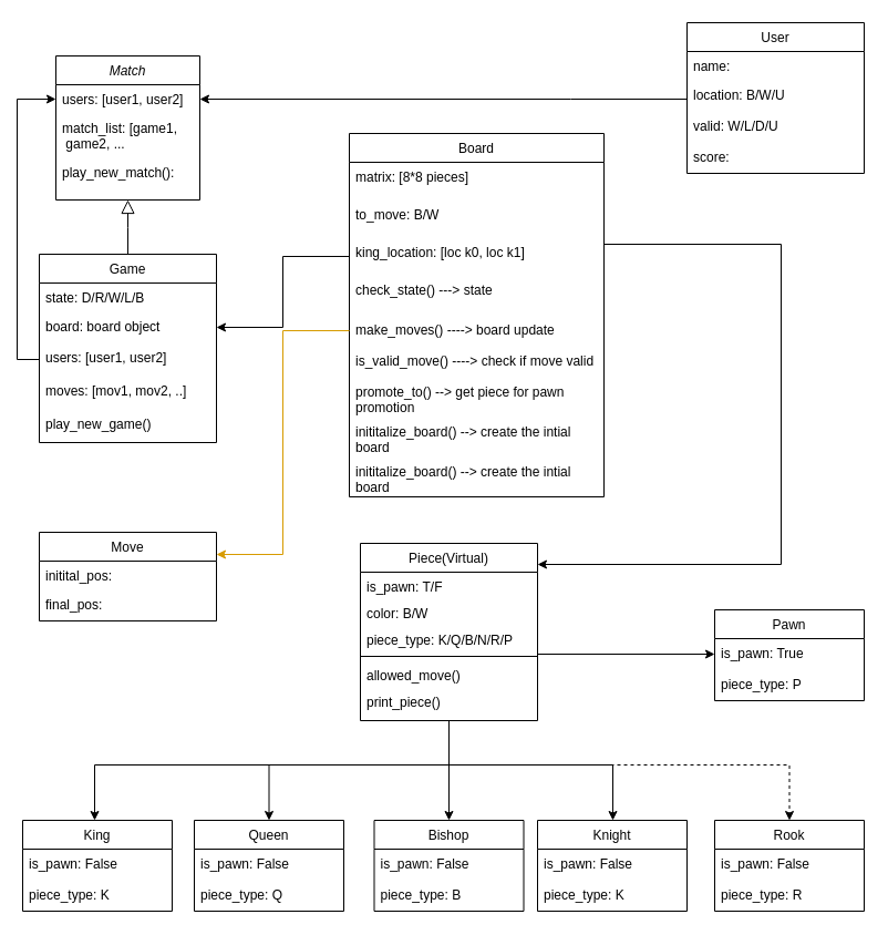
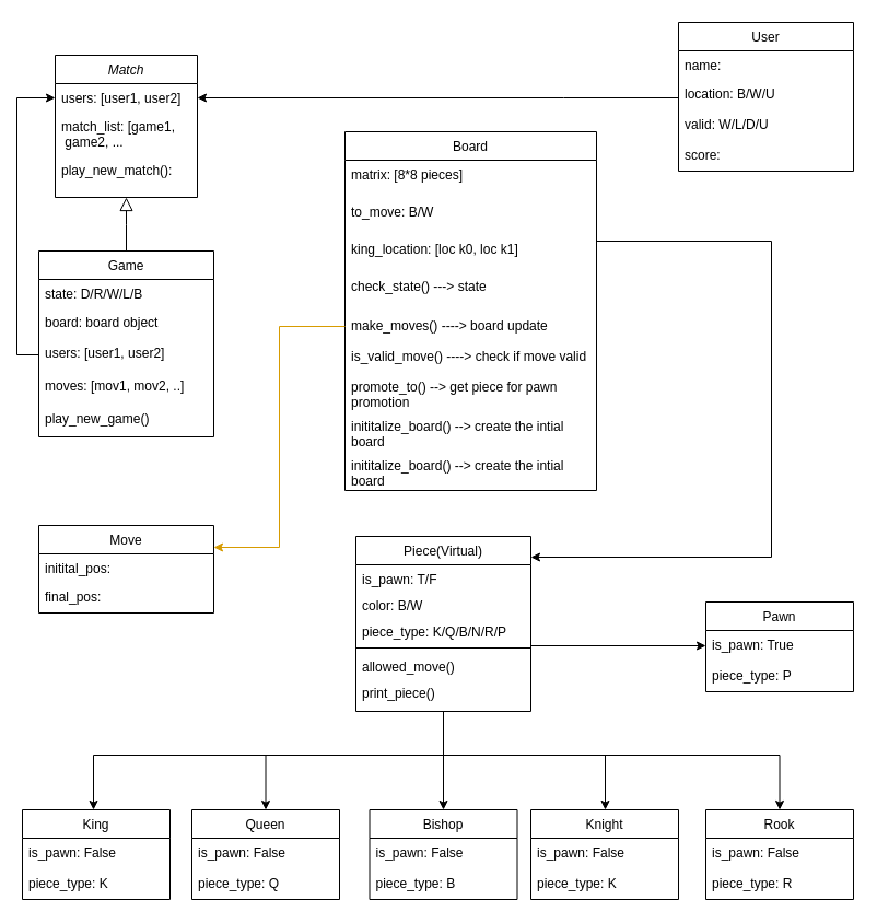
  <mxCell id="0" />
  <mxCell id="1" parent="0" />
  <mxCell id="2" value="Match" style="swimlane;fontStyle=2;align=center;verticalAlign=top;childLayout=stackLayout;horizontal=1;startSize=26;horizontalStack=0;resizeParent=1;resizeLast=0;collapsible=1;marginBottom=0;rounded=0;shadow=0;strokeWidth=1;movable=1;resizable=1;rotatable=1;deletable=1;editable=1;locked=0;connectable=1;" parent="1" vertex="1"><mxGeometry x="50" y="50" width="130" height="130" as="geometry"><mxRectangle x="230" y="140" width="160" height="26" as="alternateBounds" /></mxGeometry></mxCell>
  <mxCell id="3" value="users: [user1, user2]" style="text;align=left;verticalAlign=top;spacingLeft=4;spacingRight=4;overflow=hidden;rotatable=0;points=[[0,0.5],[1,0.5]];portConstraint=eastwest;" parent="2" vertex="1"><mxGeometry y="26" width="130" height="26" as="geometry" /></mxCell>
  <mxCell id="4" value="match_list: [game1,&#10; game2, ..." style="text;align=left;verticalAlign=top;spacingLeft=4;spacingRight=4;overflow=hidden;rotatable=0;points=[[0,0.5],[1,0.5]];portConstraint=eastwest;rounded=0;shadow=0;html=0;" parent="2" vertex="1"><mxGeometry y="52" width="130" height="40" as="geometry" /></mxCell>
  <mxCell id="5" value="play_new_match():" style="text;align=left;verticalAlign=top;spacingLeft=4;spacingRight=4;overflow=hidden;rotatable=0;points=[[0,0.5],[1,0.5]];portConstraint=eastwest;rounded=0;shadow=0;html=0;" parent="2" vertex="1"><mxGeometry y="92" width="130" height="30" as="geometry" /></mxCell>
  <mxCell id="6" value="Game" style="swimlane;fontStyle=0;align=center;verticalAlign=top;childLayout=stackLayout;horizontal=1;startSize=26;horizontalStack=0;resizeParent=1;resizeLast=0;collapsible=1;marginBottom=0;rounded=0;shadow=0;strokeWidth=1;" parent="1" vertex="1"><mxGeometry x="35" y="229" width="160" height="170" as="geometry"><mxRectangle x="130" y="380" width="160" height="26" as="alternateBounds" /></mxGeometry></mxCell>
  <mxCell id="7" value="state: D/R/W/L/B" style="text;align=left;verticalAlign=top;spacingLeft=4;spacingRight=4;overflow=hidden;rotatable=0;points=[[0,0.5],[1,0.5]];portConstraint=eastwest;" parent="6" vertex="1"><mxGeometry y="26" width="160" height="26" as="geometry" /></mxCell>
  <mxCell id="8" value="board: board object" style="text;align=left;verticalAlign=top;spacingLeft=4;spacingRight=4;overflow=hidden;rotatable=0;points=[[0,0.5],[1,0.5]];portConstraint=eastwest;rounded=0;shadow=0;html=0;" parent="6" vertex="1"><mxGeometry y="52" width="160" height="28" as="geometry" /></mxCell>
  <mxCell id="9" value="users: [user1, user2]" style="text;align=left;verticalAlign=top;spacingLeft=4;spacingRight=4;overflow=hidden;rotatable=0;points=[[0,0.5],[1,0.5]];portConstraint=eastwest;rounded=0;shadow=0;html=0;" parent="6" vertex="1"><mxGeometry y="80" width="160" height="30" as="geometry" /></mxCell>
  <mxCell id="10" value="moves: [mov1, mov2, ..]" style="text;align=left;verticalAlign=top;spacingLeft=4;spacingRight=4;overflow=hidden;rotatable=0;points=[[0,0.5],[1,0.5]];portConstraint=eastwest;rounded=0;shadow=0;html=0;" parent="6" vertex="1"><mxGeometry y="110" width="160" height="30" as="geometry" /></mxCell>
  <mxCell id="11" value="play_new_game()" style="text;align=left;verticalAlign=top;spacingLeft=4;spacingRight=4;overflow=hidden;rotatable=0;points=[[0,0.5],[1,0.5]];portConstraint=eastwest;rounded=0;shadow=0;html=0;" parent="6" vertex="1"><mxGeometry y="140" width="160" height="30" as="geometry" /></mxCell>
  <mxCell id="12" value="" style="endArrow=block;endSize=10;endFill=0;shadow=0;strokeWidth=1;rounded=0;curved=0;edgeStyle=elbowEdgeStyle;elbow=vertical;" parent="1" source="6" target="2" edge="1"><mxGeometry width="160" relative="1" as="geometry"><mxPoint x="30" y="333" as="sourcePoint" /><mxPoint x="30" y="333" as="targetPoint" /></mxGeometry></mxCell>
  <mxCell id="13" style="edgeStyle=orthogonalEdgeStyle;rounded=0;orthogonalLoop=1;jettySize=auto;html=1;" parent="1" source="18" edge="1"><mxGeometry relative="1" as="geometry"><mxPoint x="85" y="740" as="targetPoint" /><Array as="points"><mxPoint x="405" y="690" /><mxPoint x="85" y="690" /></Array></mxGeometry></mxCell>
  <mxCell id="14" style="edgeStyle=orthogonalEdgeStyle;rounded=0;orthogonalLoop=1;jettySize=auto;html=1;exitX=0.5;exitY=1;exitDx=0;exitDy=0;entryX=0.5;entryY=0;entryDx=0;entryDy=0;" parent="1" source="18" target="39" edge="1"><mxGeometry relative="1" as="geometry"><Array as="points"><mxPoint x="405" y="690" /><mxPoint x="242" y="690" /></Array></mxGeometry></mxCell>
  <mxCell id="15" style="edgeStyle=orthogonalEdgeStyle;rounded=0;orthogonalLoop=1;jettySize=auto;html=1;entryX=0.5;entryY=0;entryDx=0;entryDy=0;" parent="1" source="18" target="42" edge="1"><mxGeometry relative="1" as="geometry" /></mxCell>
  <mxCell id="16" style="edgeStyle=orthogonalEdgeStyle;rounded=0;orthogonalLoop=1;jettySize=auto;html=1;" parent="1" source="18" target="45" edge="1"><mxGeometry relative="1" as="geometry"><Array as="points"><mxPoint x="405" y="690" /><mxPoint x="553" y="690" /></Array></mxGeometry></mxCell>
- <mxCell id="17" style="edgeStyle=orthogonalEdgeStyle;rounded=0;orthogonalLoop=1;jettySize=auto;html=1;entryX=0.5;entryY=0;entryDx=0;entryDy=0;dashed=1;" parent="1" source="18" target="48" edge="1"><mxGeometry relative="1" as="geometry"><Array as="points"><mxPoint x="405" y="690" /><mxPoint x="712" y="690" /></Array></mxGeometry></mxCell>
+ <mxCell id="17" style="edgeStyle=orthogonalEdgeStyle;rounded=0;orthogonalLoop=1;jettySize=auto;html=1;entryX=0.5;entryY=0;entryDx=0;entryDy=0;" parent="1" source="18" target="48" edge="1"><mxGeometry relative="1" as="geometry"><Array as="points"><mxPoint x="405" y="690" /><mxPoint x="712" y="690" /></Array></mxGeometry></mxCell>
  <mxCell id="18" value="Piece(Virtual)" style="swimlane;fontStyle=0;align=center;verticalAlign=top;childLayout=stackLayout;horizontal=1;startSize=26;horizontalStack=0;resizeParent=1;resizeLast=0;collapsible=1;marginBottom=0;rounded=0;shadow=0;strokeWidth=1;" parent="1" vertex="1"><mxGeometry x="325" y="490" width="160" height="160" as="geometry"><mxRectangle x="340" y="380" width="170" height="26" as="alternateBounds" /></mxGeometry></mxCell>
  <mxCell id="19" value="is_pawn: T/F" style="text;align=left;verticalAlign=top;spacingLeft=4;spacingRight=4;overflow=hidden;rotatable=0;points=[[0,0.5],[1,0.5]];portConstraint=eastwest;" parent="18" vertex="1"><mxGeometry y="26" width="160" height="24" as="geometry" /></mxCell>
  <mxCell id="20" value="color: B/W" style="text;align=left;verticalAlign=top;spacingLeft=4;spacingRight=4;overflow=hidden;rotatable=0;points=[[0,0.5],[1,0.5]];portConstraint=eastwest;" parent="18" vertex="1"><mxGeometry y="50" width="160" height="24" as="geometry" /></mxCell>
  <mxCell id="21" value="piece_type: K/Q/B/N/R/P" style="text;align=left;verticalAlign=top;spacingLeft=4;spacingRight=4;overflow=hidden;rotatable=0;points=[[0,0.5],[1,0.5]];portConstraint=eastwest;" parent="18" vertex="1"><mxGeometry y="74" width="160" height="24" as="geometry" /></mxCell>
  <mxCell id="22" value="" style="line;html=1;strokeWidth=1;align=left;verticalAlign=middle;spacingTop=-1;spacingLeft=3;spacingRight=3;rotatable=0;labelPosition=right;points=[];portConstraint=eastwest;" parent="18" vertex="1"><mxGeometry y="98" width="160" height="8" as="geometry" /></mxCell>
  <mxCell id="23" value="allowed_move()" style="text;align=left;verticalAlign=top;spacingLeft=4;spacingRight=4;overflow=hidden;rotatable=0;points=[[0,0.5],[1,0.5]];portConstraint=eastwest;" parent="18" vertex="1"><mxGeometry y="106" width="160" height="24" as="geometry" /></mxCell>
  <mxCell id="24" value="print_piece()" style="text;align=left;verticalAlign=top;spacingLeft=4;spacingRight=4;overflow=hidden;rotatable=0;points=[[0,0.5],[1,0.5]];portConstraint=eastwest;" parent="18" vertex="1"><mxGeometry y="130" width="160" height="24" as="geometry" /></mxCell>
  <mxCell id="25" value="Board" style="swimlane;fontStyle=0;align=center;verticalAlign=top;childLayout=stackLayout;horizontal=1;startSize=26;horizontalStack=0;resizeParent=1;resizeLast=0;collapsible=1;marginBottom=0;rounded=0;shadow=0;strokeWidth=1;movable=1;resizable=1;rotatable=1;deletable=1;editable=1;locked=0;connectable=1;" parent="1" vertex="1"><mxGeometry x="315" y="120" width="230" height="328" as="geometry"><mxRectangle x="550" y="140" width="160" height="26" as="alternateBounds" /></mxGeometry></mxCell>
  <mxCell id="26" value="matrix: [8*8 pieces]" style="text;align=left;verticalAlign=top;spacingLeft=4;spacingRight=4;overflow=hidden;rotatable=0;points=[[0,0.5],[1,0.5]];portConstraint=eastwest;" parent="25" vertex="1"><mxGeometry y="26" width="230" height="34" as="geometry" /></mxCell>
  <mxCell id="27" value="to_move: B/W" style="text;align=left;verticalAlign=top;spacingLeft=4;spacingRight=4;overflow=hidden;rotatable=0;points=[[0,0.5],[1,0.5]];portConstraint=eastwest;" parent="25" vertex="1"><mxGeometry y="60" width="230" height="34" as="geometry" /></mxCell>
  <mxCell id="28" value="king_location: [loc k0, loc k1]" style="text;align=left;verticalAlign=top;spacingLeft=4;spacingRight=4;overflow=hidden;rotatable=0;points=[[0,0.5],[1,0.5]];portConstraint=eastwest;" parent="25" vertex="1"><mxGeometry y="94" width="230" height="34" as="geometry" /></mxCell>
  <mxCell id="29" value="check_state() ---&gt; state" style="text;align=left;verticalAlign=top;spacingLeft=4;spacingRight=4;overflow=hidden;rotatable=0;points=[[0,0.5],[1,0.5]];portConstraint=eastwest;rounded=0;shadow=0;html=0;" parent="25" vertex="1"><mxGeometry y="128" width="230" height="36" as="geometry" /></mxCell>
  <mxCell id="30" value="make_moves() ----&gt; board update" style="text;align=left;verticalAlign=top;spacingLeft=4;spacingRight=4;overflow=hidden;rotatable=0;points=[[0,0.5],[1,0.5]];portConstraint=eastwest;rounded=0;shadow=0;html=0;" parent="25" vertex="1"><mxGeometry y="164" width="230" height="28" as="geometry" /></mxCell>
  <mxCell id="31" value="is_valid_move() ----&gt; check if move valid" style="text;align=left;verticalAlign=top;spacingLeft=4;spacingRight=4;overflow=hidden;rotatable=0;points=[[0,0.5],[1,0.5]];portConstraint=eastwest;rounded=0;shadow=0;html=0;" parent="25" vertex="1"><mxGeometry y="192" width="230" height="28" as="geometry" /></mxCell>
  <mxCell id="32" value="promote_to() --&gt; get piece for pawn &#10;promotion" style="text;align=left;verticalAlign=top;spacingLeft=4;spacingRight=4;overflow=hidden;rotatable=0;points=[[0,0.5],[1,0.5]];portConstraint=eastwest;rounded=0;shadow=0;html=0;" parent="25" vertex="1"><mxGeometry y="220" width="230" height="36" as="geometry" /></mxCell>
  <mxCell id="33" value="inititalize_board() --&gt; create the intial &#10;board" style="text;align=left;verticalAlign=top;spacingLeft=4;spacingRight=4;overflow=hidden;rotatable=0;points=[[0,0.5],[1,0.5]];portConstraint=eastwest;rounded=0;shadow=0;html=0;" parent="25" vertex="1"><mxGeometry y="256" width="230" height="36" as="geometry" /></mxCell>
  <mxCell id="34" value="inititalize_board() --&gt; create the intial &#10;board" style="text;align=left;verticalAlign=top;spacingLeft=4;spacingRight=4;overflow=hidden;rotatable=0;points=[[0,0.5],[1,0.5]];portConstraint=eastwest;rounded=0;shadow=0;html=0;" parent="25" vertex="1"><mxGeometry y="292" width="230" height="36" as="geometry" /></mxCell>
- <mxCell id="35" style="edgeStyle=orthogonalEdgeStyle;rounded=0;orthogonalLoop=1;jettySize=auto;html=1;entryX=1;entryY=0.5;entryDx=0;entryDy=0;" parent="1" source="28" target="8" edge="1"><mxGeometry relative="1" as="geometry" /></mxCell>
  <mxCell id="36" value="King" style="swimlane;fontStyle=0;align=center;verticalAlign=top;childLayout=stackLayout;horizontal=1;startSize=26;horizontalStack=0;resizeParent=1;resizeLast=0;collapsible=1;marginBottom=0;rounded=0;shadow=0;strokeWidth=1;" parent="1" vertex="1"><mxGeometry x="20" y="740" width="135" height="82" as="geometry"><mxRectangle x="130" y="380" width="160" height="26" as="alternateBounds" /></mxGeometry></mxCell>
  <mxCell id="37" value="is_pawn: False" style="text;align=left;verticalAlign=top;spacingLeft=4;spacingRight=4;overflow=hidden;rotatable=0;points=[[0,0.5],[1,0.5]];portConstraint=eastwest;rounded=0;shadow=0;html=0;" parent="36" vertex="1"><mxGeometry y="26" width="135" height="28" as="geometry" /></mxCell>
  <mxCell id="38" value="piece_type: K" style="text;align=left;verticalAlign=top;spacingLeft=4;spacingRight=4;overflow=hidden;rotatable=0;points=[[0,0.5],[1,0.5]];portConstraint=eastwest;rounded=0;shadow=0;html=0;" parent="36" vertex="1"><mxGeometry y="54" width="135" height="28" as="geometry" /></mxCell>
  <mxCell id="39" value="Queen" style="swimlane;fontStyle=0;align=center;verticalAlign=top;childLayout=stackLayout;horizontal=1;startSize=26;horizontalStack=0;resizeParent=1;resizeLast=0;collapsible=1;marginBottom=0;rounded=0;shadow=0;strokeWidth=1;" parent="1" vertex="1"><mxGeometry x="175" y="740" width="135" height="82" as="geometry"><mxRectangle x="130" y="380" width="160" height="26" as="alternateBounds" /></mxGeometry></mxCell>
  <mxCell id="40" value="is_pawn: False" style="text;align=left;verticalAlign=top;spacingLeft=4;spacingRight=4;overflow=hidden;rotatable=0;points=[[0,0.5],[1,0.5]];portConstraint=eastwest;rounded=0;shadow=0;html=0;" parent="39" vertex="1"><mxGeometry y="26" width="135" height="28" as="geometry" /></mxCell>
  <mxCell id="41" value="piece_type: Q" style="text;align=left;verticalAlign=top;spacingLeft=4;spacingRight=4;overflow=hidden;rotatable=0;points=[[0,0.5],[1,0.5]];portConstraint=eastwest;rounded=0;shadow=0;html=0;" parent="39" vertex="1"><mxGeometry y="54" width="135" height="28" as="geometry" /></mxCell>
  <mxCell id="42" value="Bishop" style="swimlane;fontStyle=0;align=center;verticalAlign=top;childLayout=stackLayout;horizontal=1;startSize=26;horizontalStack=0;resizeParent=1;resizeLast=0;collapsible=1;marginBottom=0;rounded=0;shadow=0;strokeWidth=1;" parent="1" vertex="1"><mxGeometry x="337.5" y="740" width="135" height="82" as="geometry"><mxRectangle x="130" y="380" width="160" height="26" as="alternateBounds" /></mxGeometry></mxCell>
  <mxCell id="43" value="is_pawn: False" style="text;align=left;verticalAlign=top;spacingLeft=4;spacingRight=4;overflow=hidden;rotatable=0;points=[[0,0.5],[1,0.5]];portConstraint=eastwest;rounded=0;shadow=0;html=0;" parent="42" vertex="1"><mxGeometry y="26" width="135" height="28" as="geometry" /></mxCell>
  <mxCell id="44" value="piece_type: B" style="text;align=left;verticalAlign=top;spacingLeft=4;spacingRight=4;overflow=hidden;rotatable=0;points=[[0,0.5],[1,0.5]];portConstraint=eastwest;rounded=0;shadow=0;html=0;" parent="42" vertex="1"><mxGeometry y="54" width="135" height="28" as="geometry" /></mxCell>
  <mxCell id="45" value="Knight" style="swimlane;fontStyle=0;align=center;verticalAlign=top;childLayout=stackLayout;horizontal=1;startSize=26;horizontalStack=0;resizeParent=1;resizeLast=0;collapsible=1;marginBottom=0;rounded=0;shadow=0;strokeWidth=1;" parent="1" vertex="1"><mxGeometry x="485" y="740" width="135" height="82" as="geometry"><mxRectangle x="130" y="380" width="160" height="26" as="alternateBounds" /></mxGeometry></mxCell>
  <mxCell id="46" value="is_pawn: False" style="text;align=left;verticalAlign=top;spacingLeft=4;spacingRight=4;overflow=hidden;rotatable=0;points=[[0,0.5],[1,0.5]];portConstraint=eastwest;rounded=0;shadow=0;html=0;" parent="45" vertex="1"><mxGeometry y="26" width="135" height="28" as="geometry" /></mxCell>
  <mxCell id="47" value="piece_type: K" style="text;align=left;verticalAlign=top;spacingLeft=4;spacingRight=4;overflow=hidden;rotatable=0;points=[[0,0.5],[1,0.5]];portConstraint=eastwest;rounded=0;shadow=0;html=0;" parent="45" vertex="1"><mxGeometry y="54" width="135" height="28" as="geometry" /></mxCell>
  <mxCell id="48" value="Rook" style="swimlane;fontStyle=0;align=center;verticalAlign=top;childLayout=stackLayout;horizontal=1;startSize=26;horizontalStack=0;resizeParent=1;resizeLast=0;collapsible=1;marginBottom=0;rounded=0;shadow=0;strokeWidth=1;" parent="1" vertex="1"><mxGeometry x="645" y="740" width="135" height="82" as="geometry"><mxRectangle x="130" y="380" width="160" height="26" as="alternateBounds" /></mxGeometry></mxCell>
  <mxCell id="49" value="is_pawn: False" style="text;align=left;verticalAlign=top;spacingLeft=4;spacingRight=4;overflow=hidden;rotatable=0;points=[[0,0.5],[1,0.5]];portConstraint=eastwest;rounded=0;shadow=0;html=0;" parent="48" vertex="1"><mxGeometry y="26" width="135" height="28" as="geometry" /></mxCell>
  <mxCell id="50" value="piece_type: R" style="text;align=left;verticalAlign=top;spacingLeft=4;spacingRight=4;overflow=hidden;rotatable=0;points=[[0,0.5],[1,0.5]];portConstraint=eastwest;rounded=0;shadow=0;html=0;" parent="48" vertex="1"><mxGeometry y="54" width="135" height="28" as="geometry" /></mxCell>
  <mxCell id="51" style="edgeStyle=orthogonalEdgeStyle;rounded=0;orthogonalLoop=1;jettySize=auto;html=1;exitX=1;exitY=0.5;exitDx=0;exitDy=0;entryX=1;entryY=0.5;entryDx=0;entryDy=0;" parent="1" edge="1"><mxGeometry relative="1" as="geometry"><mxPoint x="545" y="180" as="sourcePoint" /><mxPoint x="485" y="509" as="targetPoint" /><Array as="points"><mxPoint x="545" y="220" /><mxPoint x="705" y="220" /><mxPoint x="705" y="509" /></Array></mxGeometry></mxCell>
  <mxCell id="52" value="Pawn" style="swimlane;fontStyle=0;align=center;verticalAlign=top;childLayout=stackLayout;horizontal=1;startSize=26;horizontalStack=0;resizeParent=1;resizeLast=0;collapsible=1;marginBottom=0;rounded=0;shadow=0;strokeWidth=1;" parent="1" vertex="1"><mxGeometry x="645" y="550" width="135" height="82" as="geometry"><mxRectangle x="130" y="380" width="160" height="26" as="alternateBounds" /></mxGeometry></mxCell>
  <mxCell id="53" value="is_pawn: True" style="text;align=left;verticalAlign=top;spacingLeft=4;spacingRight=4;overflow=hidden;rotatable=0;points=[[0,0.5],[1,0.5]];portConstraint=eastwest;rounded=0;shadow=0;html=0;" parent="52" vertex="1"><mxGeometry y="26" width="135" height="28" as="geometry" /></mxCell>
  <mxCell id="54" value="piece_type: P" style="text;align=left;verticalAlign=top;spacingLeft=4;spacingRight=4;overflow=hidden;rotatable=0;points=[[0,0.5],[1,0.5]];portConstraint=eastwest;rounded=0;shadow=0;html=0;" parent="52" vertex="1"><mxGeometry y="54" width="135" height="28" as="geometry" /></mxCell>
  <mxCell id="55" style="edgeStyle=orthogonalEdgeStyle;rounded=0;orthogonalLoop=1;jettySize=auto;html=1;exitX=1;exitY=-0.042;exitDx=0;exitDy=0;exitPerimeter=0;" parent="1" source="23" target="53" edge="1"><mxGeometry relative="1" as="geometry"><Array as="points"><mxPoint x="485" y="590" /></Array></mxGeometry></mxCell>
  <mxCell id="56" value="Move" style="swimlane;fontStyle=0;align=center;verticalAlign=top;childLayout=stackLayout;horizontal=1;startSize=26;horizontalStack=0;resizeParent=1;resizeLast=0;collapsible=1;marginBottom=0;rounded=0;shadow=0;strokeWidth=1;" parent="1" vertex="1"><mxGeometry x="35" y="480" width="160" height="80" as="geometry"><mxRectangle x="130" y="380" width="160" height="26" as="alternateBounds" /></mxGeometry></mxCell>
  <mxCell id="57" value="initital_pos:" style="text;align=left;verticalAlign=top;spacingLeft=4;spacingRight=4;overflow=hidden;rotatable=0;points=[[0,0.5],[1,0.5]];portConstraint=eastwest;" parent="56" vertex="1"><mxGeometry y="26" width="160" height="26" as="geometry" /></mxCell>
  <mxCell id="58" value="final_pos:" style="text;align=left;verticalAlign=top;spacingLeft=4;spacingRight=4;overflow=hidden;rotatable=0;points=[[0,0.5],[1,0.5]];portConstraint=eastwest;rounded=0;shadow=0;html=0;" parent="56" vertex="1"><mxGeometry y="52" width="160" height="28" as="geometry" /></mxCell>
  <mxCell id="59" style="edgeStyle=orthogonalEdgeStyle;rounded=0;orthogonalLoop=1;jettySize=auto;html=1;entryX=1;entryY=0.25;entryDx=0;entryDy=0;fillColor=#ffe6cc;strokeColor=#d79b00;" parent="1" source="30" target="56" edge="1"><mxGeometry relative="1" as="geometry" /></mxCell>
  <mxCell id="60" value="User" style="swimlane;fontStyle=0;align=center;verticalAlign=top;childLayout=stackLayout;horizontal=1;startSize=26;horizontalStack=0;resizeParent=1;resizeLast=0;collapsible=1;marginBottom=0;rounded=0;shadow=0;strokeWidth=1;" vertex="1" parent="1"><mxGeometry x="620" y="20" width="160" height="136" as="geometry"><mxRectangle x="130" y="380" width="160" height="26" as="alternateBounds" /></mxGeometry></mxCell>
  <mxCell id="61" value="name: " style="text;align=left;verticalAlign=top;spacingLeft=4;spacingRight=4;overflow=hidden;rotatable=0;points=[[0,0.5],[1,0.5]];portConstraint=eastwest;" vertex="1" parent="60"><mxGeometry y="26" width="160" height="26" as="geometry" /></mxCell>
  <mxCell id="62" value="location: B/W/U" style="text;align=left;verticalAlign=top;spacingLeft=4;spacingRight=4;overflow=hidden;rotatable=0;points=[[0,0.5],[1,0.5]];portConstraint=eastwest;rounded=0;shadow=0;html=0;" vertex="1" parent="60"><mxGeometry y="52" width="160" height="28" as="geometry" /></mxCell>
  <mxCell id="63" value="valid: W/L/D/U" style="text;align=left;verticalAlign=top;spacingLeft=4;spacingRight=4;overflow=hidden;rotatable=0;points=[[0,0.5],[1,0.5]];portConstraint=eastwest;rounded=0;shadow=0;html=0;" vertex="1" parent="60"><mxGeometry y="80" width="160" height="28" as="geometry" /></mxCell>
  <mxCell id="64" value="score: " style="text;align=left;verticalAlign=top;spacingLeft=4;spacingRight=4;overflow=hidden;rotatable=0;points=[[0,0.5],[1,0.5]];portConstraint=eastwest;rounded=0;shadow=0;html=0;" vertex="1" parent="60"><mxGeometry y="108" width="160" height="28" as="geometry" /></mxCell>
  <mxCell id="65" style="edgeStyle=orthogonalEdgeStyle;rounded=0;orthogonalLoop=1;jettySize=auto;html=1;entryX=1;entryY=0.5;entryDx=0;entryDy=0;" edge="1" parent="1" source="62" target="3"><mxGeometry relative="1" as="geometry"><Array as="points"><mxPoint x="515" y="89" /><mxPoint x="515" y="89" /></Array></mxGeometry></mxCell>
  <mxCell id="66" style="edgeStyle=orthogonalEdgeStyle;rounded=0;orthogonalLoop=1;jettySize=auto;html=1;entryX=0;entryY=0.5;entryDx=0;entryDy=0;" edge="1" parent="1" source="9" target="3"><mxGeometry relative="1" as="geometry" /></mxCell>
